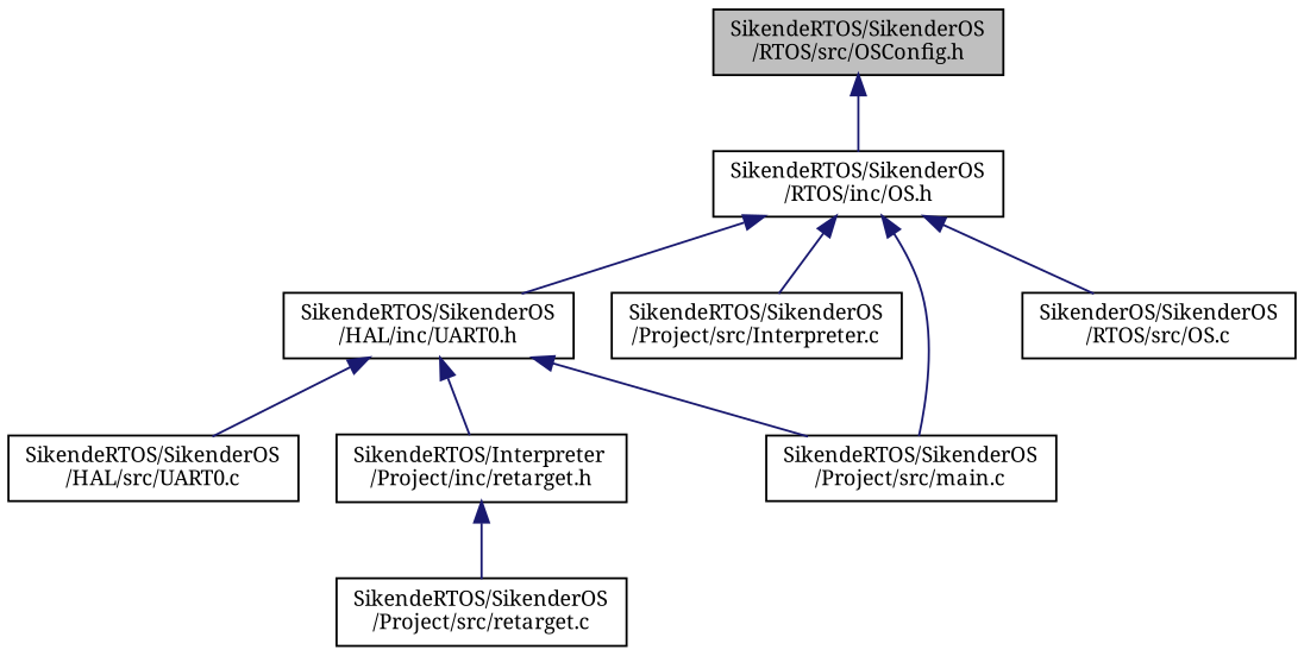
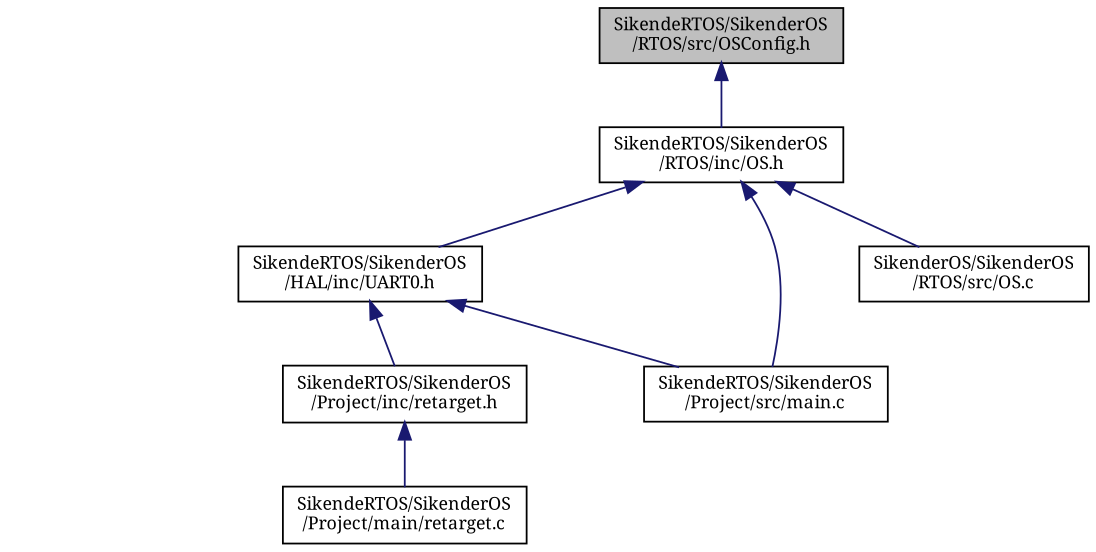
  digraph {
    fontname="Noto Serif"
    node [color=black fillcolor=white fontname="Noto Serif" fontsize=10 shape=record style=filled]
    edge [color=midnightblue dir=back fontname="Noto Serif" fontsize=10 labelfontname=Helvetica labelfontsize=10 style=solid]
    n1 [fillcolor=grey75 fontcolor=black height=0.2 label="SikendeRTOS/SikenderOS\l/RTOS/src/OSConfig.h" width=0.4]
    n2 [height=0.2 label="SikendeRTOS/SikenderOS\l/RTOS/inc/OS.h" width=0.4]
    n3 [height=0.2 label="SikendeRTOS/SikenderOS\l/HAL/inc/UART0.h" width=0.4]
-   n4 [height=0.2 label="SikendeRTOS/SikenderOS\l/Project/src/Interpreter.c" width=0.4]
    n5 [height=0.2 label="SikendeRTOS/SikenderOS\l/Project/src/main.c" width=0.4]
    n6 [height=0.2 label="SikenderOS/SikenderOS\l/RTOS/src/OS.c" width=0.4]
-   n7 [height=0.2 label="SikendeRTOS/SikenderOS\l/HAL/src/UART0.c" width=0.4]
-   n8 [height=0.2 label="SikendeRTOS/Interpreter\l/Project/inc/retarget.h" width=0.4]
-   n9 [height=0.2 label="SikendeRTOS/SikenderOS\l/Project/src/retarget.c" width=0.4]
+   n8 [height=0.2 label="SikendeRTOS/SikenderOS\l/Project/inc/retarget.h" width=0.4]
+   n9 [height=0.2 label="SikendeRTOS/SikenderOS\l/Project/main/retarget.c" width=0.4]
    n1 -> n2
    n2 -> n3
-   n2 -> n4
    n2 -> n5
    n2 -> n6
    n3 -> n5
-   n3 -> n7
    n3 -> n8
    n8 -> n9
  }
